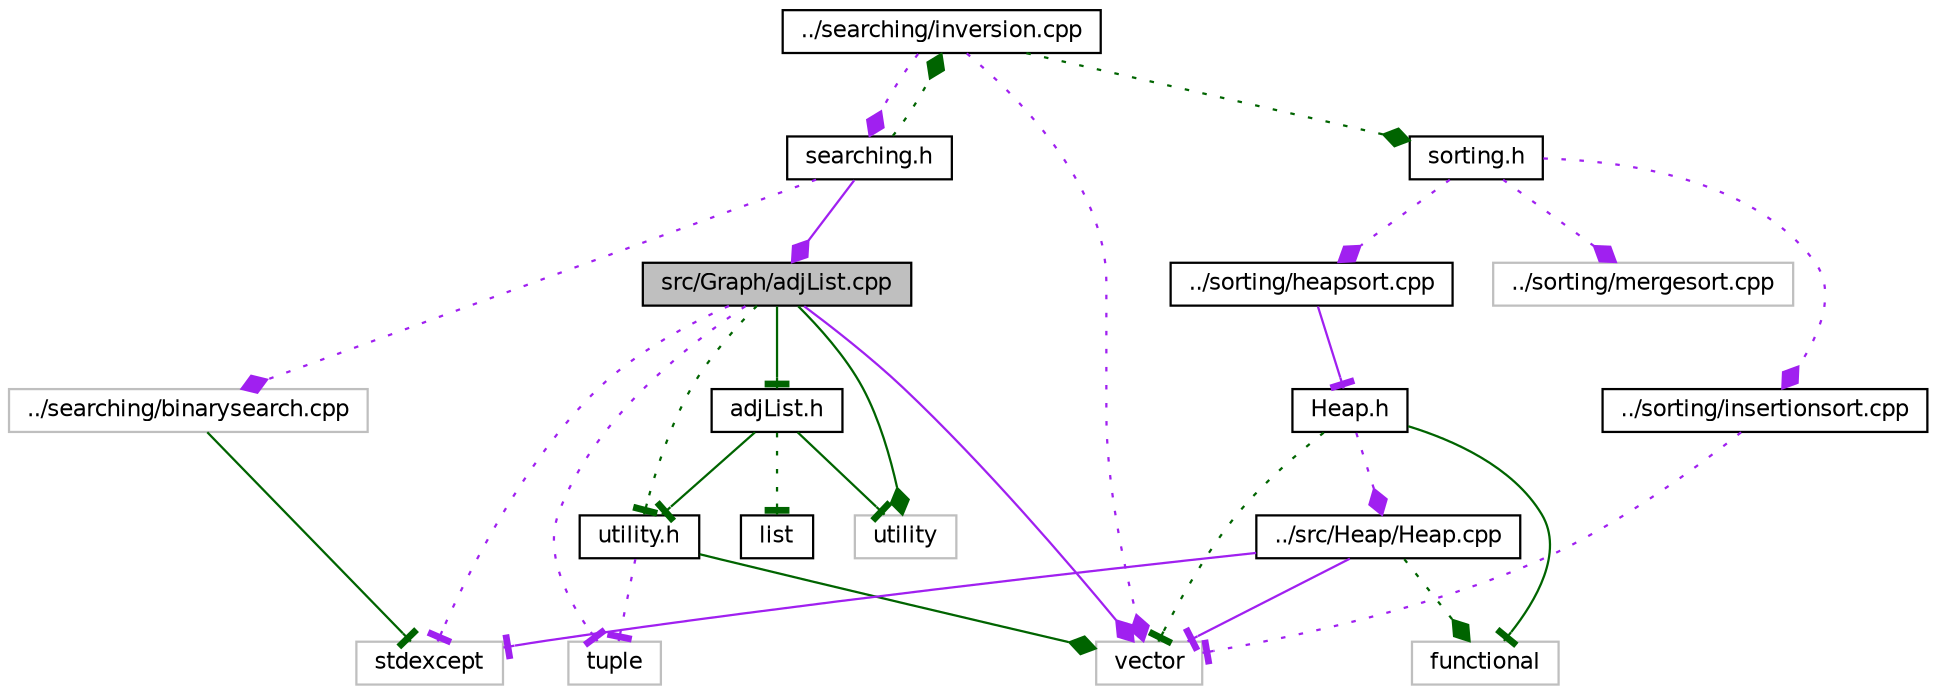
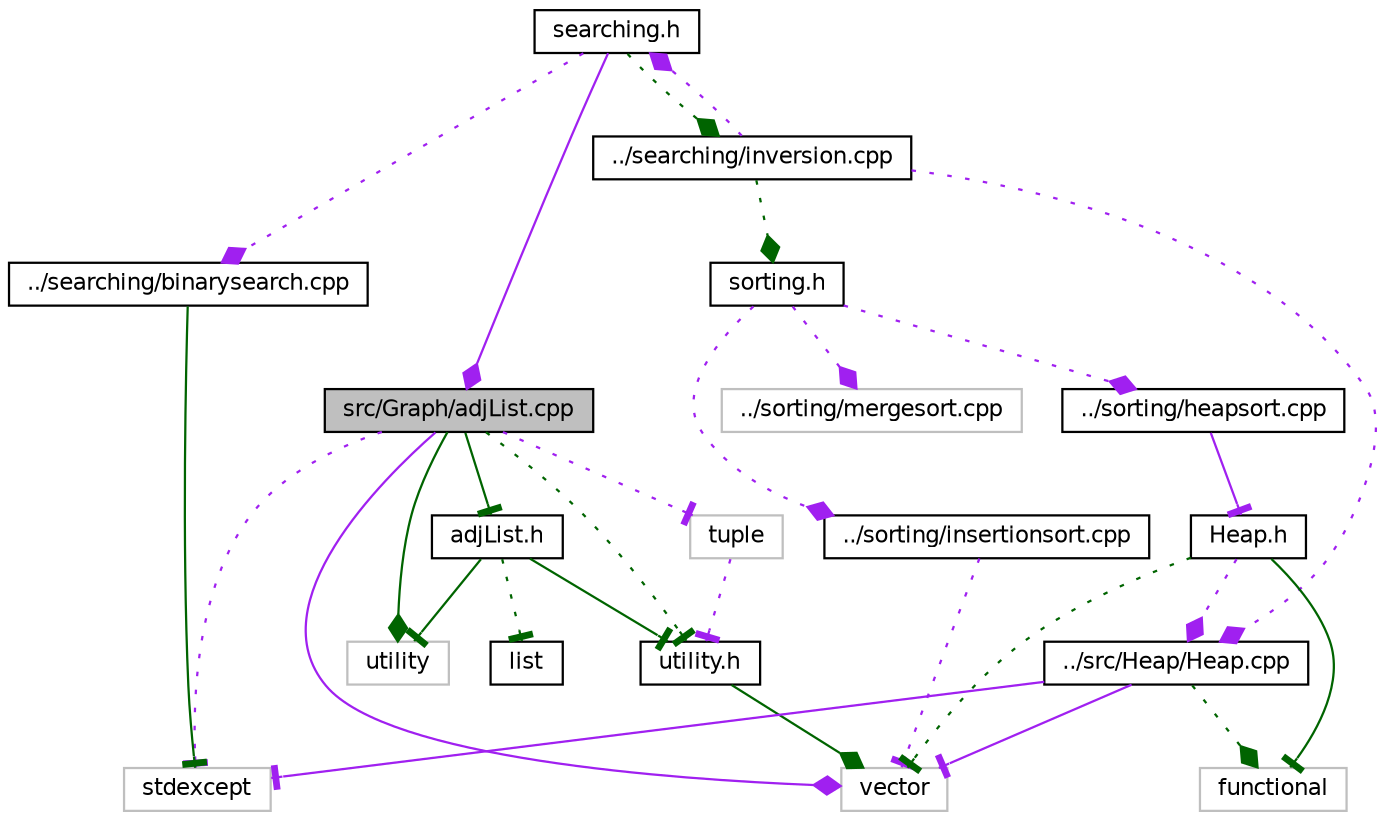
  digraph {
    node [color=black fillcolor=white fontname=Helvetica fontsize=10 shape=record style=filled]
    edge [arrowhead=tee color=purple fontname=Helvetica fontsize=10 labelfontname=Helvetica labelfontsize=10 style=dotted]
    n1 [fillcolor=grey75 fontcolor=black height=0.2 label="src/Graph/adjList.cpp" width=0.4]
    n2 [height=0.2 label="adjList.h" width=0.4]
    n3 [height=0.2 label="utility.h" width=0.4]
    n4 [color=grey75 height=0.2 label=vector width=0.4]
    n5 [color=grey75 height=0.2 label=tuple width=0.4]
    n6 [color=grey75 height=0.2 label=utility width=0.4]
    n7 [color=grey75 height=0.2 label=stdexcept width=0.4]
    n8 [height=0.2 label=list width=0.4]
    n9 [height=0.2 label="searching.h" width=0.4]
-   n10 [color=grey75 height=0.2 label="../searching/binarysearch.cpp" width=0.4]
+   n10 [height=0.2 label="../searching/binarysearch.cpp" width=0.4]
    n11 [height=0.2 label="../searching/inversion.cpp" width=0.4]
    n12 [height=0.2 label="sorting.h" width=0.4]
    n13 [height=0.2 label="../sorting/insertionsort.cpp" width=0.4]
    n14 [color=grey75 height=0.2 label="../sorting/mergesort.cpp" width=0.4]
    n15 [height=0.2 label="../sorting/heapsort.cpp" width=0.4]
    n16 [height=0.2 label="Heap.h" width=0.4]
    n17 [color=grey75 height=0.2 label=functional width=0.4]
    n18 [height=0.2 label="../src/Heap/Heap.cpp" width=0.4]
    n1 -> n2 [color=darkgreen style=solid]
    n1 -> n3 [color=darkgreen]
    n1 -> n4 [arrowhead=diamond style=solid]
    n1 -> n5
    n1 -> n6 [arrowhead=diamond color=darkgreen style=solid]
    n1 -> n7
    n2 -> n3 [color=darkgreen style=solid]
    n2 -> n6 [color=darkgreen style=solid]
    n2 -> n8 [color=darkgreen]
    n3 -> n4 [arrowhead=diamond color=darkgreen style=solid]
-   n3 -> n5
+   n5 -> n3
    n9 -> n1 [arrowhead=diamond style=solid]
    n9 -> n10 [arrowhead=diamond]
    n9 -> n11 [arrowhead=diamond color=darkgreen]
    n10 -> n7 [color=darkgreen style=solid]
-   n11 -> n4 [arrowhead=diamond]
+   n11 -> n18 [arrowhead=diamond]
    n11 -> n9 [arrowhead=diamond]
    n11 -> n12 [arrowhead=diamond color=darkgreen]
    n12 -> n13 [arrowhead=diamond]
    n12 -> n14 [arrowhead=diamond]
    n12 -> n15 [arrowhead=diamond]
    n13 -> n4
    n15 -> n16 [style=solid]
    n16 -> n4 [color=darkgreen]
    n16 -> n17 [color=darkgreen style=solid]
    n16 -> n18 [arrowhead=diamond]
    n18 -> n4 [style=solid]
    n18 -> n7 [style=solid]
    n18 -> n17 [arrowhead=diamond color=darkgreen]
  }
